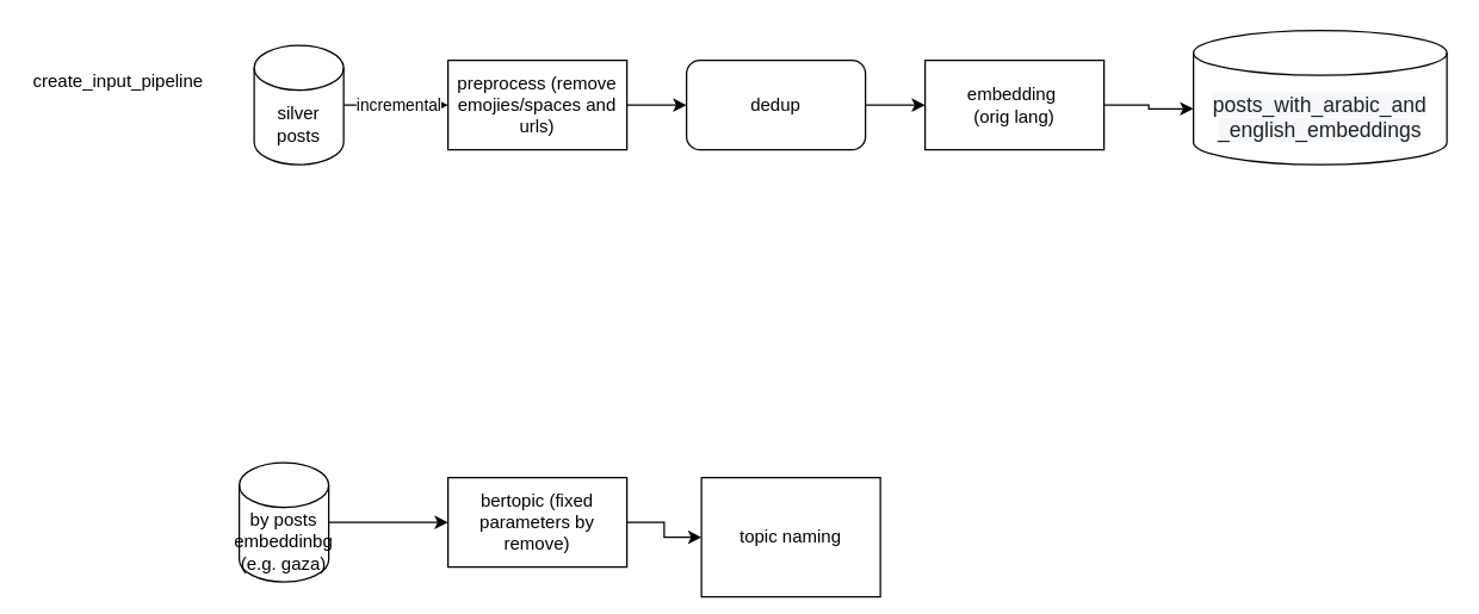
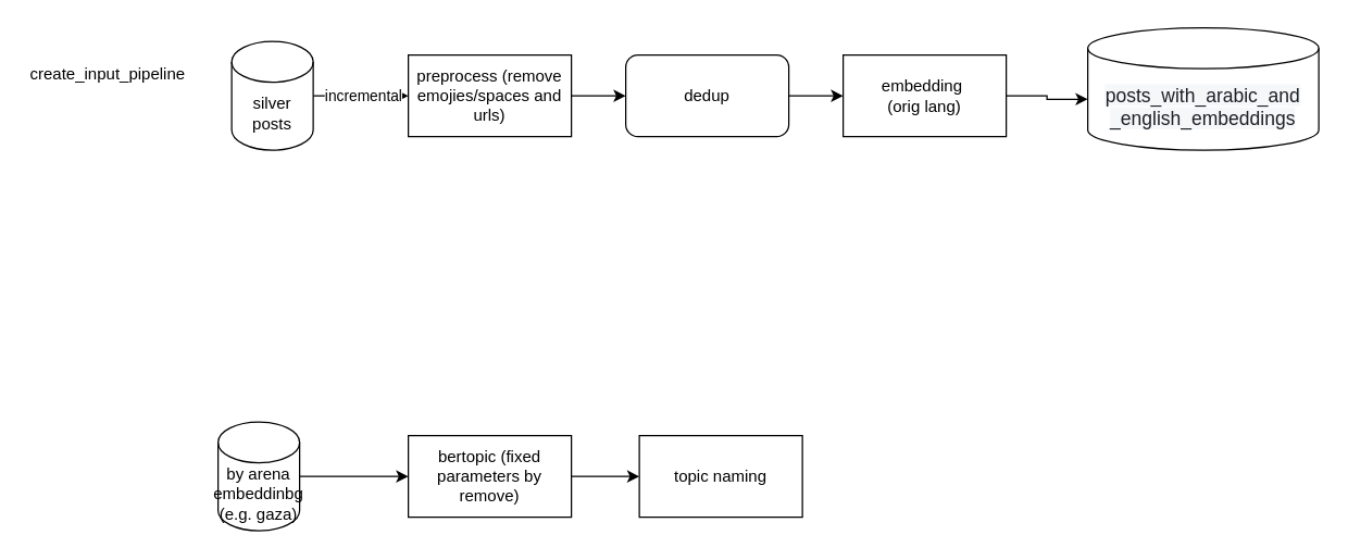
  <mxCell id="0" />
  <mxCell id="1" parent="0" />
  <mxCell id="2" style="edgeStyle=orthogonalEdgeStyle;rounded=0;orthogonalLoop=1;jettySize=auto;html=1;entryX=0;entryY=0.5;entryDx=0;entryDy=0;" edge="1" parent="1" source="4" target="6"><mxGeometry relative="1" as="geometry" /></mxCell>
  <mxCell id="3" value="incremental" style="edgeLabel;html=1;align=center;verticalAlign=middle;resizable=0;points=[];" vertex="1" connectable="0" parent="2"><mxGeometry x="0.017" y="1" relative="1" as="geometry"><mxPoint as="offset" /></mxGeometry></mxCell>
  <mxCell id="4" value="silver posts" style="shape=cylinder3;whiteSpace=wrap;html=1;boundedLbl=1;backgroundOutline=1;size=15;" vertex="1" parent="1"><mxGeometry x="170" y="30" width="60" height="80" as="geometry" /></mxCell>
  <mxCell id="5" value="" style="edgeStyle=orthogonalEdgeStyle;rounded=0;orthogonalLoop=1;jettySize=auto;html=1;" edge="1" parent="1" source="6" target="8"><mxGeometry relative="1" as="geometry" /></mxCell>
  <mxCell id="6" value="preprocess (remove emojies/spaces and urls)" style="whiteSpace=wrap;html=1;rounded=0;" vertex="1" parent="1"><mxGeometry x="300" y="40" width="120" height="60" as="geometry" /></mxCell>
  <mxCell id="7" value="" style="edgeStyle=orthogonalEdgeStyle;rounded=0;orthogonalLoop=1;jettySize=auto;html=1;" edge="1" parent="1" source="8" target="10"><mxGeometry relative="1" as="geometry" /></mxCell>
  <mxCell id="8" value="dedup" style="whiteSpace=wrap;html=1;rounded=1;" vertex="1" parent="1"><mxGeometry x="460" y="40" width="120" height="60" as="geometry" /></mxCell>
  <mxCell id="9" value="&lt;span style=&quot;color: rgb(28, 33, 39); font-family: Source-Sans-Pro, Helvetica, sans-serif, blueprint-icons-16; font-size: 14px; text-align: start; text-wrap-mode: nowrap; background-color: rgb(246, 247, 249);&quot;&gt;posts_with_arabic_and&lt;/span&gt;&lt;div&gt;&lt;span style=&quot;color: rgb(28, 33, 39); font-family: Source-Sans-Pro, Helvetica, sans-serif, blueprint-icons-16; font-size: 14px; text-align: start; text-wrap-mode: nowrap; background-color: rgb(246, 247, 249);&quot;&gt;_english_embeddings&lt;/span&gt;&lt;/div&gt;" style="shape=cylinder3;whiteSpace=wrap;html=1;boundedLbl=1;backgroundOutline=1;size=15;" vertex="1" parent="1"><mxGeometry x="800" y="20" width="170" height="90" as="geometry" /></mxCell>
  <mxCell id="10" value="embedding&amp;nbsp;&lt;div&gt;(orig lang)&lt;/div&gt;" style="whiteSpace=wrap;html=1;rounded=0;" vertex="1" parent="1"><mxGeometry x="620" y="40" width="120" height="60" as="geometry" /></mxCell>
  <mxCell id="11" style="edgeStyle=orthogonalEdgeStyle;rounded=0;orthogonalLoop=1;jettySize=auto;html=1;entryX=0;entryY=0;entryDx=0;entryDy=52.5;entryPerimeter=0;" edge="1" parent="1" source="10" target="9"><mxGeometry relative="1" as="geometry" /></mxCell>
  <mxCell id="12" value="create_input_pipeline" style="text;whiteSpace=wrap;" vertex="1" parent="1"><mxGeometry x="20" y="40" width="150" height="40" as="geometry" /></mxCell>
  <mxCell id="13" value="" style="edgeStyle=orthogonalEdgeStyle;rounded=0;orthogonalLoop=1;jettySize=auto;html=1;" edge="1" parent="1" source="14" target="16"><mxGeometry relative="1" as="geometry" /></mxCell>
- <mxCell id="14" value="by posts embeddinbg (e.g. gaza)" style="shape=cylinder3;whiteSpace=wrap;html=1;boundedLbl=1;backgroundOutline=1;size=15;" vertex="1" parent="1"><mxGeometry x="160" y="310" width="60" height="80" as="geometry" /></mxCell>
+ <mxCell id="14" value="by arena embeddinbg (e.g. gaza)" style="shape=cylinder3;whiteSpace=wrap;html=1;boundedLbl=1;backgroundOutline=1;size=15;" vertex="1" parent="1"><mxGeometry x="160" y="310" width="60" height="80" as="geometry" /></mxCell>
  <mxCell id="15" style="edgeStyle=orthogonalEdgeStyle;rounded=0;orthogonalLoop=1;jettySize=auto;html=1;entryX=0;entryY=0.5;entryDx=0;entryDy=0;" edge="1" parent="1" source="16" target="17"><mxGeometry relative="1" as="geometry" /></mxCell>
  <mxCell id="16" value="bertopic (fixed parameters by remove)" style="whiteSpace=wrap;html=1;" vertex="1" parent="1"><mxGeometry x="300" y="320" width="120" height="60" as="geometry" /></mxCell>
- <mxCell id="17" value="topic naming" style="whiteSpace=wrap;html=1;" vertex="1" parent="1"><mxGeometry x="470" y="320" width="120" height="80" as="geometry" /></mxCell>
+ <mxCell id="17" value="topic naming" style="whiteSpace=wrap;html=1;" vertex="1" parent="1"><mxGeometry x="470" y="320" width="120" height="60" as="geometry" /></mxCell>
